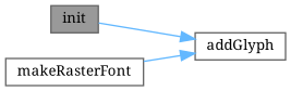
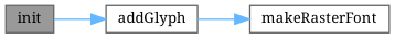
  digraph {
    fontname="Noto Serif"
    rankdir=LR
    node [color=grey40 fillcolor=white fontname="Noto Serif" fontsize=10 shape=box style=filled]
    edge [color=steelblue1 fontname="Noto Serif" fontsize=10 labelfontname=Helvetica labelfontsize=10 style=solid]
    n1 [color=gray40 fillcolor=grey60 fontcolor=black height=0.2 label=init width=0.4]
    n2 [height=0.2 label=addGlyph width=0.4]
    n3 [height=0.2 label=makeRasterFont width=0.4]
    n1 -> n2
-   n3 -> n2
+   n2 -> n3
  }
